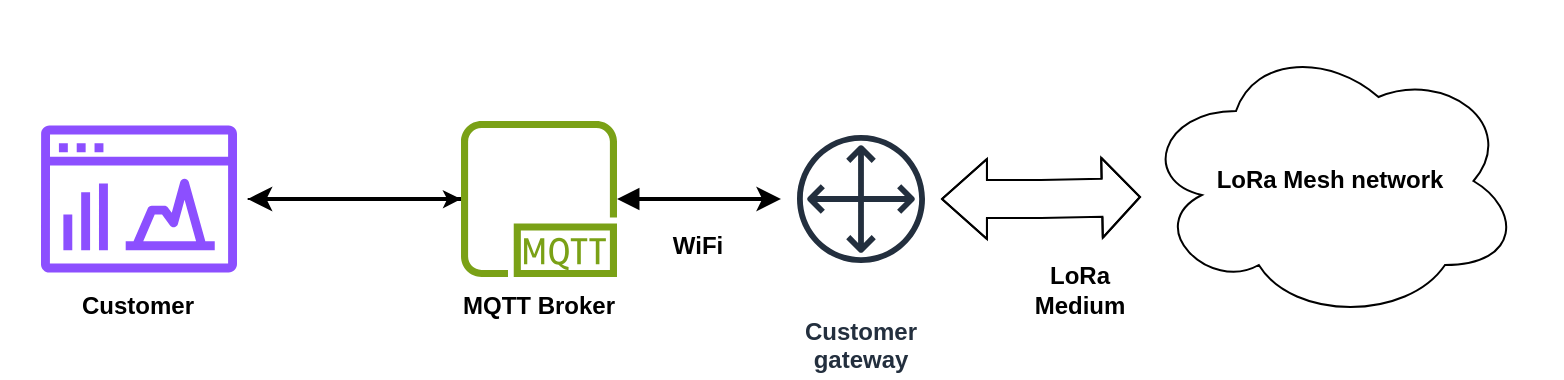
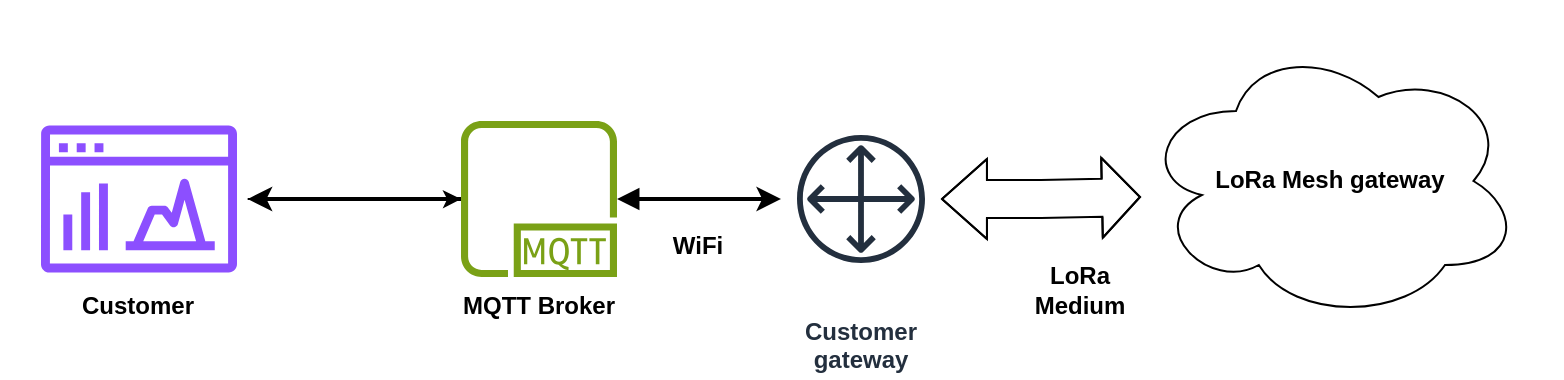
  <mxCell id="0" />
  <mxCell id="1" parent="0" />
- <mxCell id="2" value="LoRa Mesh network" style="ellipse;shape=cloud;whiteSpace=wrap;html=1;fontStyle=1" vertex="1" parent="1"><mxGeometry x="570" y="20" width="190" height="140" as="geometry" /></mxCell>
+ <mxCell id="2" value="LoRa Mesh gateway" style="ellipse;shape=cloud;whiteSpace=wrap;html=1;fontStyle=1" vertex="1" parent="1"><mxGeometry x="570" y="20" width="190" height="140" as="geometry" /></mxCell>
  <mxCell id="3" value="Customer&#10;gateway" style="sketch=0;outlineConnect=0;fontColor=#232F3E;gradientColor=none;strokeColor=#232F3E;fillColor=#ffffff;dashed=0;verticalLabelPosition=bottom;verticalAlign=top;align=center;html=1;fontSize=12;fontStyle=1;aspect=fixed;shape=mxgraph.aws4.resourceIcon;resIcon=mxgraph.aws4.customer_gateway;" vertex="1" parent="1"><mxGeometry x="390" y="46.5" width="80" height="105" as="geometry" /></mxCell>
  <mxCell id="4" style="edgeStyle=orthogonalEdgeStyle;rounded=0;orthogonalLoop=1;jettySize=auto;html=1;fontStyle=1" edge="1" parent="1" target="7"><mxGeometry relative="1" as="geometry"><mxPoint x="123.34" y="99" as="sourcePoint" /></mxGeometry></mxCell>
  <mxCell id="5" value="" style="edgeStyle=orthogonalEdgeStyle;rounded=0;orthogonalLoop=1;jettySize=auto;html=1;fontStyle=1;strokeWidth=2;" edge="1" parent="1" source="7"><mxGeometry relative="1" as="geometry"><mxPoint x="123.34" y="99" as="targetPoint" /></mxGeometry></mxCell>
  <mxCell id="6" style="edgeStyle=orthogonalEdgeStyle;rounded=0;orthogonalLoop=1;jettySize=auto;html=1;startArrow=block;startFill=1;fontStyle=1;strokeWidth=2;" edge="1" parent="1" source="7" target="3"><mxGeometry relative="1" as="geometry" /></mxCell>
  <mxCell id="7" value="" style="sketch=0;outlineConnect=0;fontColor=#232F3E;gradientColor=none;fillColor=#7AA116;strokeColor=none;dashed=0;verticalLabelPosition=bottom;verticalAlign=top;align=center;html=1;fontSize=12;fontStyle=1;aspect=fixed;pointerEvents=1;shape=mxgraph.aws4.mqtt_protocol;" vertex="1" parent="1"><mxGeometry x="230" y="60" width="78" height="78" as="geometry" /></mxCell>
  <mxCell id="8" value="MQTT Broker" style="text;html=1;align=center;verticalAlign=middle;resizable=0;points=[];autosize=1;strokeColor=none;fillColor=none;fontStyle=1" vertex="1" parent="1"><mxGeometry x="219" y="138" width="100" height="30" as="geometry" /></mxCell>
  <mxCell id="9" style="edgeStyle=orthogonalEdgeStyle;rounded=0;orthogonalLoop=1;jettySize=auto;html=1;startArrow=block;startFill=1;shape=flexArrow;width=19;startSize=7.16;fontStyle=1" edge="1" parent="1" source="3"><mxGeometry relative="1" as="geometry"><mxPoint x="570" y="98" as="targetPoint" /></mxGeometry></mxCell>
  <mxCell id="10" value="LoRa&lt;br&gt;Medium" style="text;html=1;align=center;verticalAlign=middle;whiteSpace=wrap;rounded=0;fontStyle=1" vertex="1" parent="1"><mxGeometry x="510" y="130" width="60" height="30" as="geometry" /></mxCell>
  <mxCell id="11" value="WiFi" style="text;html=1;align=center;verticalAlign=middle;whiteSpace=wrap;rounded=0;fontStyle=1" vertex="1" parent="1"><mxGeometry x="319" y="108" width="60" height="30" as="geometry" /></mxCell>
  <mxCell id="12" value="" style="sketch=0;outlineConnect=0;fontColor=#232F3E;gradientColor=none;fillColor=#8C4FFF;strokeColor=none;dashed=0;verticalLabelPosition=bottom;verticalAlign=top;align=center;html=1;fontSize=12;fontStyle=0;aspect=fixed;pointerEvents=1;shape=mxgraph.aws4.opensearch_dashboards;" vertex="1" parent="1"><mxGeometry x="20" y="61.94" width="98" height="74.13" as="geometry" /></mxCell>
  <mxCell id="13" value="Customer" style="text;html=1;align=center;verticalAlign=middle;whiteSpace=wrap;rounded=0;fontStyle=1" vertex="1" parent="1"><mxGeometry x="39" y="138" width="60" height="30" as="geometry" /></mxCell>
